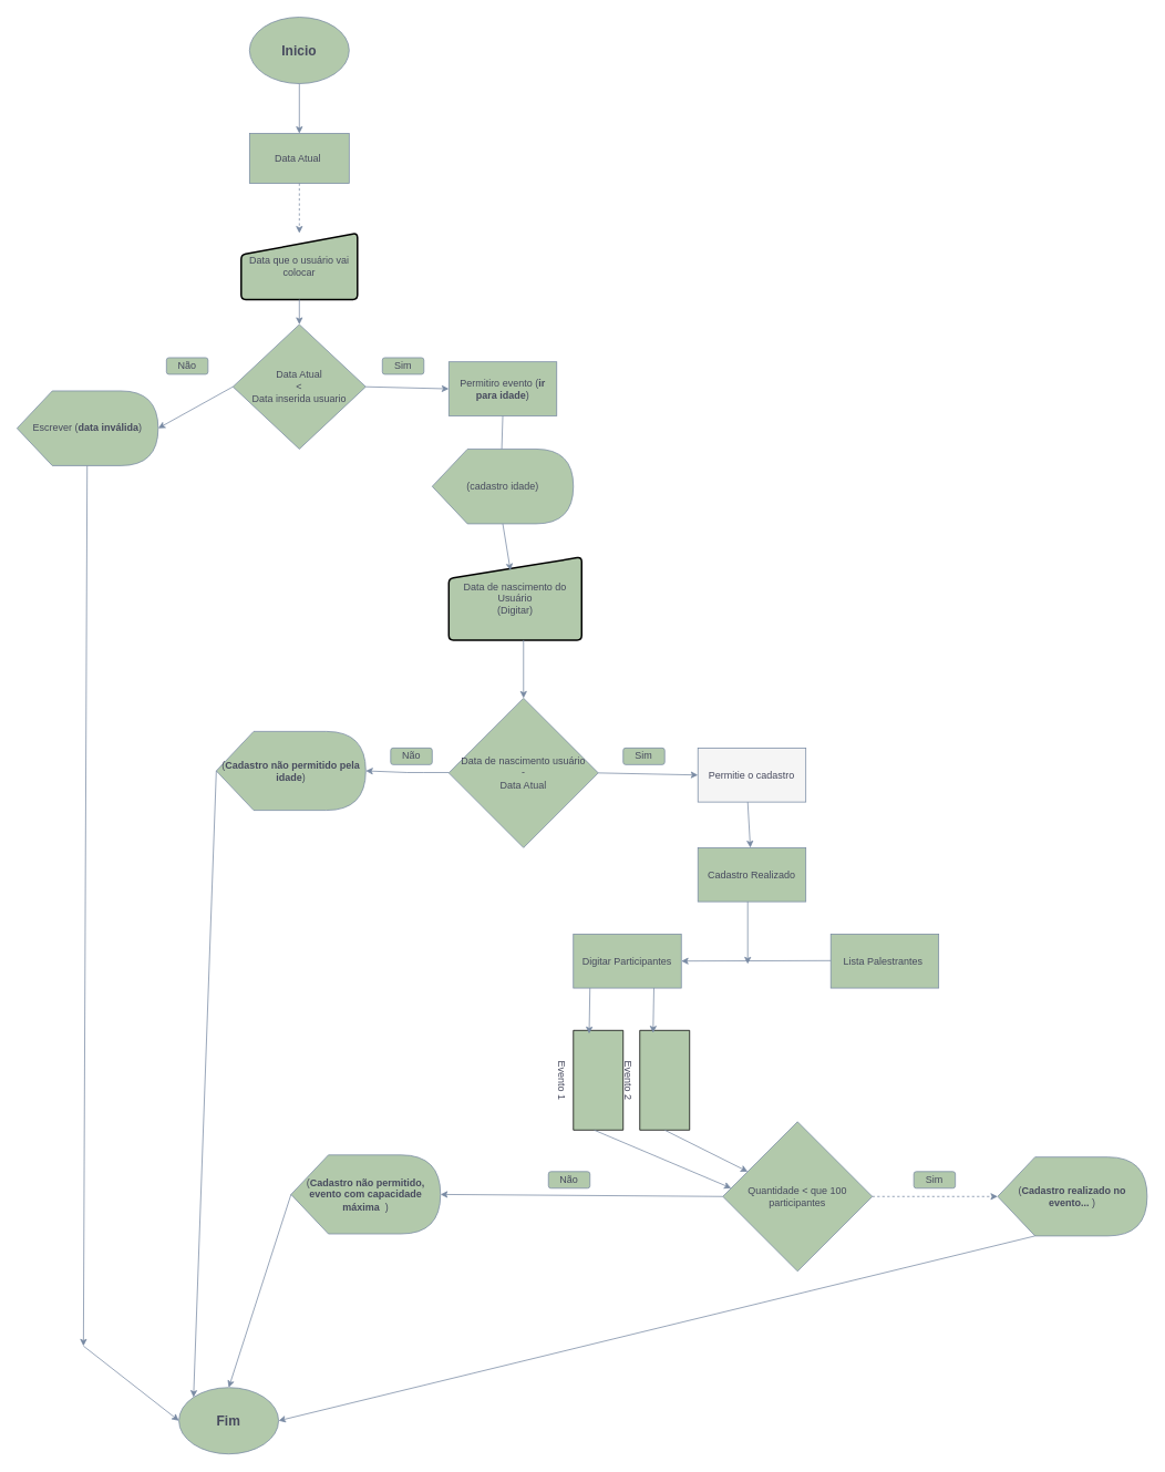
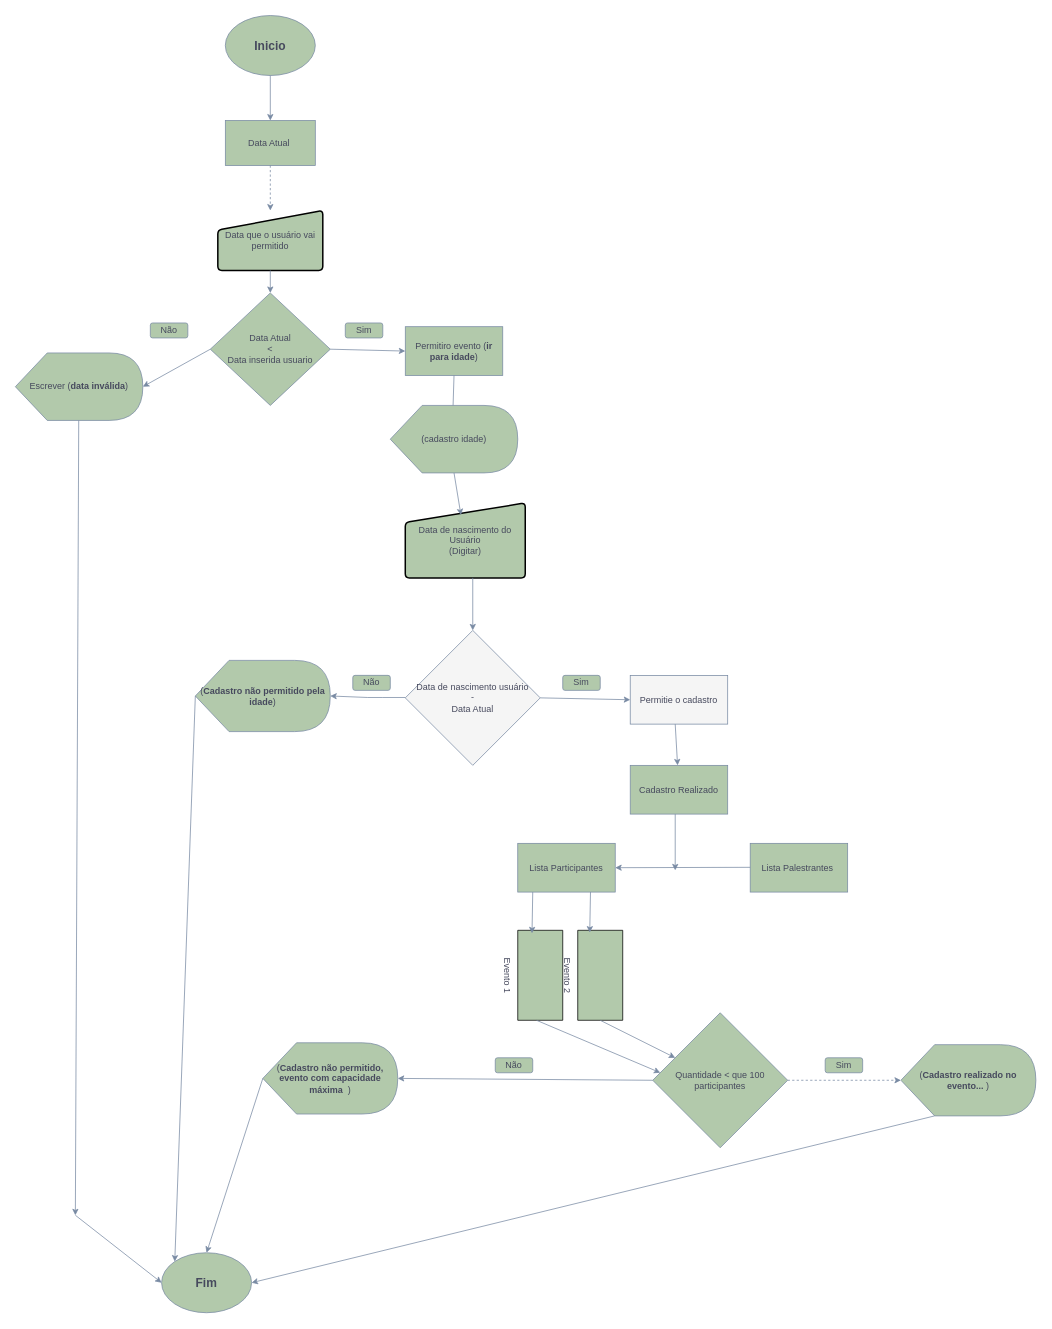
  <mxCell id="0" />
  <mxCell id="1" parent="0" />
  <mxCell id="2" value="&lt;font style=&quot;vertical-align: inherit;&quot;&gt;&lt;font style=&quot;vertical-align: inherit;&quot;&gt;&lt;font style=&quot;vertical-align: inherit;&quot;&gt;&lt;font style=&quot;vertical-align: inherit;&quot;&gt;&lt;font size=&quot;3&quot;&gt;&lt;b&gt;Inicio&lt;/b&gt;&lt;/font&gt;&lt;br&gt;&lt;/font&gt;&lt;/font&gt;&lt;/font&gt;&lt;/font&gt;" style="ellipse;whiteSpace=wrap;html=1;fontColor=#46495D;strokeColor=#788AA3;fillColor=#B2C9AB;" vertex="1" parent="1"><mxGeometry x="300" width="120" height="80" as="geometry" y="20" /></mxCell>
  <mxCell id="3" value="&lt;font style=&quot;vertical-align: inherit;&quot;&gt;&lt;font style=&quot;vertical-align: inherit;&quot;&gt;Data Atual&amp;nbsp;&lt;/font&gt;&lt;/font&gt;" style="rounded=0;whiteSpace=wrap;html=1;fontColor=#46495D;strokeColor=#788AA3;fillColor=#B2C9AB;" vertex="1" parent="1"><mxGeometry x="300" y="160" width="120" height="60" as="geometry" /></mxCell>
  <mxCell id="4" value="" style="endArrow=classic;html=1;rounded=0;fontColor=#46495D;strokeColor=#788AA3;fillColor=#B2C9AB;entryX=0.5;entryY=0;entryDx=0;entryDy=0;" edge="1" parent="1" source="2" target="3"><mxGeometry width="50" height="50" relative="1" as="geometry"><mxPoint x="350" y="240" as="sourcePoint" /><mxPoint x="370" y="360" as="targetPoint" /></mxGeometry></mxCell>
- <mxCell id="5" value="Data que o usuário vai colocar" style="html=1;strokeWidth=2;shape=manualInput;whiteSpace=wrap;rounded=1;size=26;arcSize=11;fontColor=#46495D;fillColor=#B2C9AB;" vertex="1" parent="1"><mxGeometry x="290" y="280" width="140" height="80" as="geometry" /></mxCell>
+ <mxCell id="5" value="Data que o usuário vai permitido" style="html=1;strokeWidth=2;shape=manualInput;whiteSpace=wrap;rounded=1;size=26;arcSize=11;fontColor=#46495D;fillColor=#B2C9AB;" vertex="1" parent="1"><mxGeometry x="290" y="280" width="140" height="80" as="geometry" /></mxCell>
  <mxCell id="6" value="" style="endArrow=classic;html=1;rounded=0;fontColor=#46495D;strokeColor=#788AA3;fillColor=#B2C9AB;exitX=0.5;exitY=1;exitDx=0;exitDy=0;dashed=1;" edge="1" parent="1" source="3" target="5"><mxGeometry width="50" height="50" relative="1" as="geometry"><mxPoint x="320" y="400" as="sourcePoint" /><mxPoint x="370" y="350" as="targetPoint" /></mxGeometry></mxCell>
  <mxCell id="7" value="Data Atual&lt;br&gt;&amp;lt;&lt;br&gt;Data inserida usuario" style="rhombus;whiteSpace=wrap;html=1;fontColor=#46495D;strokeColor=#788AA3;fillColor=#B2C9AB;" vertex="1" parent="1"><mxGeometry x="280" y="390" width="160" height="150" as="geometry" /></mxCell>
  <mxCell id="8" value="" style="endArrow=classic;html=1;rounded=0;fontColor=#46495D;strokeColor=#788AA3;fillColor=#B2C9AB;entryX=0.5;entryY=0;entryDx=0;entryDy=0;exitX=0.5;exitY=1;exitDx=0;exitDy=0;" edge="1" parent="1" source="5" target="7"><mxGeometry width="50" height="50" relative="1" as="geometry"><mxPoint x="320" y="380" as="sourcePoint" /><mxPoint x="370" y="330" as="targetPoint" /></mxGeometry></mxCell>
  <mxCell id="9" value="Permitiro evento (&lt;b&gt;ir para idade&lt;/b&gt;)" style="rounded=0;whiteSpace=wrap;html=1;fontColor=#46495D;strokeColor=#788AA3;fillColor=#B2C9AB;" vertex="1" parent="1"><mxGeometry x="540" y="435" width="130" height="65" as="geometry" /></mxCell>
  <mxCell id="10" value="" style="endArrow=classic;html=1;rounded=0;fontColor=#46495D;strokeColor=#788AA3;fillColor=#B2C9AB;entryX=0;entryY=0.5;entryDx=0;entryDy=0;exitX=1;exitY=0.5;exitDx=0;exitDy=0;" edge="1" parent="1" source="7" target="9"><mxGeometry width="50" height="50" relative="1" as="geometry"><mxPoint x="320" y="380" as="sourcePoint" /><mxPoint x="370" y="330" as="targetPoint" /></mxGeometry></mxCell>
  <mxCell id="11" value="" style="endArrow=classic;html=1;rounded=0;fontColor=#46495D;strokeColor=#788AA3;fillColor=#B2C9AB;entryX=1;entryY=0.5;entryDx=0;entryDy=0;exitX=0;exitY=0.5;exitDx=0;exitDy=0;entryPerimeter=0;" edge="1" parent="1" source="7" target="18"><mxGeometry width="50" height="50" relative="1" as="geometry"><mxPoint x="320" y="370" as="sourcePoint" /><mxPoint x="170" y="510" as="targetPoint" /></mxGeometry></mxCell>
  <mxCell id="12" value="Sim" style="rounded=1;whiteSpace=wrap;html=1;fontColor=#46495D;strokeColor=#788AA3;fillColor=#B2C9AB;" vertex="1" parent="1"><mxGeometry x="460" y="430" width="50" height="20" as="geometry" /></mxCell>
  <mxCell id="13" value="Não" style="rounded=1;whiteSpace=wrap;html=1;fontColor=#46495D;strokeColor=#788AA3;fillColor=#B2C9AB;" vertex="1" parent="1"><mxGeometry x="200" y="430" width="50" height="20" as="geometry" /></mxCell>
  <mxCell id="14" value="Data de nascimento do Usuário&lt;br&gt;(Digitar)" style="html=1;strokeWidth=2;shape=manualInput;whiteSpace=wrap;rounded=1;size=26;arcSize=11;fontColor=#46495D;fillColor=#B2C9AB;" vertex="1" parent="1"><mxGeometry x="540" y="670" width="160" height="100" as="geometry" /></mxCell>
  <mxCell id="15" value="" style="endArrow=classic;html=1;rounded=0;fontColor=#46495D;strokeColor=#788AA3;fillColor=#B2C9AB;exitX=0.5;exitY=1;exitDx=0;exitDy=0;entryX=0.464;entryY=0.163;entryDx=0;entryDy=0;entryPerimeter=0;startArrow=none;" edge="1" parent="1" source="19" target="14"><mxGeometry width="50" height="50" relative="1" as="geometry"><mxPoint x="530" y="560" as="sourcePoint" /><mxPoint x="600" y="560" as="targetPoint" /></mxGeometry></mxCell>
- <mxCell id="16" value="Data de nascimento usuário&lt;br&gt;-&lt;br&gt;Data Atual" style="rhombus;whiteSpace=wrap;html=1;fontColor=#46495D;strokeColor=#788AA3;fillColor=#B2C9AB;" vertex="1" parent="1"><mxGeometry x="540" y="840" width="180" height="180" as="geometry" /></mxCell>
+ <mxCell id="16" value="Data de nascimento usuário&lt;br&gt;-&lt;br&gt;Data Atual" style="rhombus;whiteSpace=wrap;html=1;fontColor=#46495D;strokeColor=#788AA3;fillColor=#f5f5f5;" vertex="1" parent="1"><mxGeometry x="540" y="840" width="180" height="180" as="geometry" /></mxCell>
  <mxCell id="17" value="" style="endArrow=classic;html=1;rounded=0;fontColor=#46495D;strokeColor=#788AA3;fillColor=#B2C9AB;entryX=0.5;entryY=0;entryDx=0;entryDy=0;" edge="1" parent="1" target="16"><mxGeometry width="50" height="50" relative="1" as="geometry"><mxPoint x="630" y="770" as="sourcePoint" /><mxPoint x="630" y="680" as="targetPoint" /></mxGeometry></mxCell>
  <mxCell id="18" value="Escrever (&lt;b&gt;data inválida&lt;/b&gt;)" style="shape=display;whiteSpace=wrap;html=1;fontColor=#46495D;strokeColor=#788AA3;fillColor=#B2C9AB;" vertex="1" parent="1"><mxGeometry x="20" y="470" width="170" height="90" as="geometry" /></mxCell>
  <mxCell id="19" value="(cadastro idade)" style="shape=display;whiteSpace=wrap;html=1;fontColor=#46495D;strokeColor=#788AA3;fillColor=#B2C9AB;" vertex="1" parent="1"><mxGeometry x="520" y="540" width="170" height="90" as="geometry" /></mxCell>
  <mxCell id="20" value="" style="endArrow=none;html=1;rounded=0;fontColor=#46495D;strokeColor=#788AA3;fillColor=#B2C9AB;exitX=0.5;exitY=1;exitDx=0;exitDy=0;entryX=0;entryY=0;entryDx=83.75;entryDy=0;entryPerimeter=0;" edge="1" parent="1" source="9" target="19"><mxGeometry width="50" height="50" relative="1" as="geometry"><mxPoint x="605" y="500" as="sourcePoint" /><mxPoint x="614.24" y="686.3" as="targetPoint" /></mxGeometry></mxCell>
  <mxCell id="21" value="" style="endArrow=classic;html=1;rounded=0;fontColor=#46495D;strokeColor=#788AA3;fillColor=#B2C9AB;entryX=1;entryY=0.5;entryDx=0;entryDy=0;entryPerimeter=0;" edge="1" parent="1" target="23"><mxGeometry width="50" height="50" relative="1" as="geometry"><mxPoint x="540" y="929.5" as="sourcePoint" /><mxPoint x="440" y="929.5" as="targetPoint" /><Array as="points"><mxPoint x="510" y="929.5" /><mxPoint x="490" y="929.5" /></Array></mxGeometry></mxCell>
  <mxCell id="22" value="Não" style="rounded=1;whiteSpace=wrap;html=1;fontColor=#46495D;strokeColor=#788AA3;fillColor=#B2C9AB;" vertex="1" parent="1"><mxGeometry x="470" y="900" width="50" height="20" as="geometry" /></mxCell>
  <mxCell id="23" value="(&lt;b&gt;Cadastro não permitido pela idade&lt;/b&gt;)" style="shape=display;whiteSpace=wrap;html=1;fontColor=#46495D;strokeColor=#788AA3;fillColor=#B2C9AB;" vertex="1" parent="1"><mxGeometry x="260" y="880" width="180" height="95" as="geometry" /></mxCell>
  <mxCell id="24" value="" style="endArrow=classic;html=1;rounded=0;fontColor=#46495D;strokeColor=#788AA3;fillColor=#B2C9AB;entryX=0;entryY=0.5;entryDx=0;entryDy=0;" edge="1" parent="1" target="26"><mxGeometry width="50" height="50" relative="1" as="geometry"><mxPoint x="720" y="930" as="sourcePoint" /><mxPoint x="830" y="930" as="targetPoint" /></mxGeometry></mxCell>
  <mxCell id="25" value="Sim" style="rounded=1;whiteSpace=wrap;html=1;fontColor=#46495D;strokeColor=#788AA3;fillColor=#B2C9AB;" vertex="1" parent="1"><mxGeometry x="750" y="900" width="50" height="20" as="geometry" /></mxCell>
  <mxCell id="26" value="Permitie o cadastro" style="rounded=0;whiteSpace=wrap;html=1;fontColor=#46495D;strokeColor=#788AA3;fillColor=#f5f5f5;" vertex="1" parent="1"><mxGeometry x="840" y="900" width="130" height="65" as="geometry" /></mxCell>
  <mxCell id="27" value="Cadastro Realizado" style="rounded=0;whiteSpace=wrap;html=1;fontColor=#46495D;strokeColor=#788AA3;fillColor=#B2C9AB;" vertex="1" parent="1"><mxGeometry x="840" y="1020" width="130" height="65" as="geometry" /></mxCell>
  <mxCell id="28" value="" style="endArrow=classic;html=1;rounded=0;fontColor=#46495D;strokeColor=#788AA3;fillColor=#B2C9AB;" edge="1" parent="1" target="27"><mxGeometry width="50" height="50" relative="1" as="geometry"><mxPoint x="900" y="965" as="sourcePoint" /><mxPoint x="940" y="1025" as="targetPoint" /></mxGeometry></mxCell>
- <mxCell id="29" value="Digitar Participantes" style="rounded=0;whiteSpace=wrap;html=1;fontColor=#46495D;strokeColor=#788AA3;fillColor=#B2C9AB;" vertex="1" parent="1"><mxGeometry x="690" y="1124" width="130" height="65" as="geometry" /></mxCell>
+ <mxCell id="29" value="Lista Participantes" style="rounded=0;whiteSpace=wrap;html=1;fontColor=#46495D;strokeColor=#788AA3;fillColor=#B2C9AB;" vertex="1" parent="1"><mxGeometry x="690" y="1124" width="130" height="65" as="geometry" /></mxCell>
  <mxCell id="30" value="Lista Palestrantes&amp;nbsp;" style="rounded=0;whiteSpace=wrap;html=1;fontColor=#46495D;strokeColor=#788AA3;fillColor=#B2C9AB;" vertex="1" parent="1"><mxGeometry x="1000" y="1124" width="130" height="65" as="geometry" /></mxCell>
  <mxCell id="31" value="" style="endArrow=classic;html=1;rounded=0;fontColor=#46495D;strokeColor=#788AA3;fillColor=#B2C9AB;" edge="1" parent="1"><mxGeometry width="50" height="50" relative="1" as="geometry"><mxPoint x="900" y="1085" as="sourcePoint" /><mxPoint x="900" y="1160" as="targetPoint" /></mxGeometry></mxCell>
  <mxCell id="32" value="Quantidade &amp;lt; que 100 participantes" style="rhombus;whiteSpace=wrap;html=1;fontColor=#46495D;strokeColor=#788AA3;fillColor=#B2C9AB;" vertex="1" parent="1"><mxGeometry x="870" y="1350" width="180" height="180" as="geometry" /></mxCell>
  <mxCell id="33" value="Evento 1" style="verticalLabelPosition=bottom;verticalAlign=top;html=1;shape=mxgraph.basic.rect;fillColor2=none;strokeWidth=1;size=20;indent=5;fontColor=#46495D;fillColor=#B2C9AB;rotation=90;" vertex="1" parent="1"><mxGeometry x="660" y="1270" width="120" height="60" as="geometry" /></mxCell>
  <mxCell id="34" value="Evento 2" style="verticalLabelPosition=bottom;verticalAlign=top;html=1;shape=mxgraph.basic.rect;fillColor2=none;strokeWidth=1;size=20;indent=5;fontColor=#46495D;fillColor=#B2C9AB;rotation=90;" vertex="1" parent="1"><mxGeometry x="740" y="1270" width="120" height="60" as="geometry" /></mxCell>
  <mxCell id="35" value="" style="endArrow=classic;html=1;rounded=0;fontColor=#46495D;strokeColor=#788AA3;fillColor=#B2C9AB;entryX=0.033;entryY=0.683;entryDx=0;entryDy=0;entryPerimeter=0;" edge="1" parent="1" target="33"><mxGeometry width="50" height="50" relative="1" as="geometry"><mxPoint x="710" y="1189" as="sourcePoint" /><mxPoint x="710" y="1249" as="targetPoint" /></mxGeometry></mxCell>
  <mxCell id="36" value="" style="endArrow=classic;html=1;rounded=0;fontColor=#46495D;strokeColor=#788AA3;fillColor=#B2C9AB;entryX=0.025;entryY=0.733;entryDx=0;entryDy=0;entryPerimeter=0;" edge="1" parent="1" target="34"><mxGeometry width="50" height="50" relative="1" as="geometry"><mxPoint x="787" y="1189" as="sourcePoint" /><mxPoint x="787" y="1249" as="targetPoint" /></mxGeometry></mxCell>
  <mxCell id="37" value="" style="endArrow=classic;html=1;rounded=0;fontColor=#46495D;strokeColor=#788AA3;fillColor=#B2C9AB;entryX=1;entryY=0.5;entryDx=0;entryDy=0;" edge="1" parent="1" target="29"><mxGeometry width="50" height="50" relative="1" as="geometry"><mxPoint x="1000" y="1156" as="sourcePoint" /><mxPoint x="880" y="1156" as="targetPoint" /></mxGeometry></mxCell>
  <mxCell id="38" value="" style="endArrow=classic;html=1;rounded=0;fontColor=#46495D;strokeColor=#788AA3;fillColor=#B2C9AB;" edge="1" parent="1" target="32"><mxGeometry width="50" height="50" relative="1" as="geometry"><mxPoint x="800" y="1360" as="sourcePoint" /><mxPoint x="860" y="1440" as="targetPoint" /></mxGeometry></mxCell>
  <mxCell id="39" value="" style="endArrow=classic;html=1;rounded=0;fontColor=#46495D;strokeColor=#788AA3;fillColor=#B2C9AB;entryX=0.056;entryY=0.444;entryDx=0;entryDy=0;entryPerimeter=0;" edge="1" parent="1" target="32"><mxGeometry width="50" height="50" relative="1" as="geometry"><mxPoint x="715" y="1360" as="sourcePoint" /><mxPoint x="795" y="1440" as="targetPoint" /></mxGeometry></mxCell>
  <mxCell id="40" value="(&lt;b&gt;Cadastro não permitido, evento com capacidade máxima&amp;nbsp;&amp;nbsp;&lt;/b&gt;)" style="shape=display;whiteSpace=wrap;html=1;fontColor=#46495D;strokeColor=#788AA3;fillColor=#B2C9AB;" vertex="1" parent="1"><mxGeometry x="350" y="1390" width="180" height="95" as="geometry" /></mxCell>
  <mxCell id="41" value="" style="endArrow=classic;html=1;rounded=0;fontColor=#46495D;strokeColor=#788AA3;fillColor=#B2C9AB;entryX=1;entryY=0.5;entryDx=0;entryDy=0;entryPerimeter=0;exitX=0;exitY=0.5;exitDx=0;exitDy=0;" edge="1" parent="1" source="32" target="40"><mxGeometry width="50" height="50" relative="1" as="geometry"><mxPoint x="865" y="1439.5" as="sourcePoint" /><mxPoint x="685" y="1439.5" as="targetPoint" /></mxGeometry></mxCell>
  <mxCell id="42" value="Não" style="rounded=1;whiteSpace=wrap;html=1;fontColor=#46495D;strokeColor=#788AA3;fillColor=#B2C9AB;" vertex="1" parent="1"><mxGeometry x="660" y="1410" width="50" height="20" as="geometry" /></mxCell>
  <mxCell id="43" value="(&lt;b&gt;Cadastro realizado no evento...&amp;nbsp;&lt;/b&gt;)" style="shape=display;whiteSpace=wrap;html=1;fontColor=#46495D;strokeColor=#788AA3;fillColor=#B2C9AB;" vertex="1" parent="1"><mxGeometry x="1201" y="1392.5" width="180" height="95" as="geometry" /></mxCell>
  <mxCell id="44" value="" style="endArrow=classic;html=1;rounded=0;fontColor=#46495D;strokeColor=#788AA3;fillColor=#B2C9AB;entryX=0;entryY=0.5;entryDx=0;entryDy=0;entryPerimeter=0;exitX=1;exitY=0.5;exitDx=0;exitDy=0;dashed=1;" edge="1" parent="1" source="32" target="43"><mxGeometry width="50" height="50" relative="1" as="geometry"><mxPoint x="1050" y="1440" as="sourcePoint" /><mxPoint x="1180" y="1420" as="targetPoint" /></mxGeometry></mxCell>
  <mxCell id="45" value="Sim" style="rounded=1;whiteSpace=wrap;html=1;fontColor=#46495D;strokeColor=#788AA3;fillColor=#B2C9AB;" vertex="1" parent="1"><mxGeometry x="1100" y="1410" width="50" height="20" as="geometry" /></mxCell>
  <mxCell id="46" value="&lt;font style=&quot;vertical-align: inherit;&quot;&gt;&lt;font style=&quot;vertical-align: inherit;&quot;&gt;&lt;font style=&quot;vertical-align: inherit;&quot;&gt;&lt;font style=&quot;vertical-align: inherit;&quot;&gt;&lt;font size=&quot;3&quot;&gt;&lt;b&gt;Fim&lt;/b&gt;&lt;/font&gt;&lt;br&gt;&lt;/font&gt;&lt;/font&gt;&lt;/font&gt;&lt;/font&gt;" style="ellipse;whiteSpace=wrap;html=1;fontColor=#46495D;strokeColor=#788AA3;fillColor=#B2C9AB;" vertex="1" parent="1"><mxGeometry x="215" y="1670" width="120" height="80" as="geometry" /></mxCell>
  <mxCell id="47" value="" style="endArrow=classic;html=1;rounded=0;fontColor=#46495D;strokeColor=#788AA3;fillColor=#B2C9AB;" edge="1" parent="1"><mxGeometry width="50" height="50" relative="1" as="geometry"><mxPoint x="104.5" y="560" as="sourcePoint" /><mxPoint x="100" y="1620" as="targetPoint" /></mxGeometry></mxCell>
  <mxCell id="48" value="" style="endArrow=classic;html=1;rounded=0;fontColor=#46495D;strokeColor=#788AA3;fillColor=#B2C9AB;entryX=0;entryY=0.5;entryDx=0;entryDy=0;" edge="1" parent="1" target="46"><mxGeometry width="50" height="50" relative="1" as="geometry"><mxPoint x="100" y="1620" as="sourcePoint" /><mxPoint x="150" y="1570" as="targetPoint" /></mxGeometry></mxCell>
  <mxCell id="49" value="" style="endArrow=classic;html=1;rounded=0;fontColor=#46495D;strokeColor=#788AA3;fillColor=#B2C9AB;exitX=0;exitY=0.5;exitDx=0;exitDy=0;exitPerimeter=0;entryX=0;entryY=0;entryDx=0;entryDy=0;" edge="1" parent="1" source="23" target="46"><mxGeometry width="50" height="50" relative="1" as="geometry"><mxPoint x="290" y="1140" as="sourcePoint" /><mxPoint x="340" y="1090" as="targetPoint" /></mxGeometry></mxCell>
  <mxCell id="50" value="" style="endArrow=classic;html=1;rounded=0;fontColor=#46495D;strokeColor=#788AA3;fillColor=#B2C9AB;entryX=0.5;entryY=0;entryDx=0;entryDy=0;exitX=0;exitY=0.5;exitDx=0;exitDy=0;exitPerimeter=0;" edge="1" parent="1" source="40" target="46"><mxGeometry width="50" height="50" relative="1" as="geometry"><mxPoint x="350" y="1440" as="sourcePoint" /><mxPoint x="340" y="1510" as="targetPoint" /></mxGeometry></mxCell>
  <mxCell id="51" value="" style="endArrow=classic;html=1;rounded=0;fontColor=#46495D;strokeColor=#788AA3;fillColor=#B2C9AB;entryX=1;entryY=0.5;entryDx=0;entryDy=0;exitX=0;exitY=0;exitDx=45;exitDy=95;exitPerimeter=0;" edge="1" parent="1" source="43" target="46"><mxGeometry width="50" height="50" relative="1" as="geometry"><mxPoint x="1250" y="1487.5" as="sourcePoint" /><mxPoint x="1150" y="1567.5" as="targetPoint" /></mxGeometry></mxCell>
